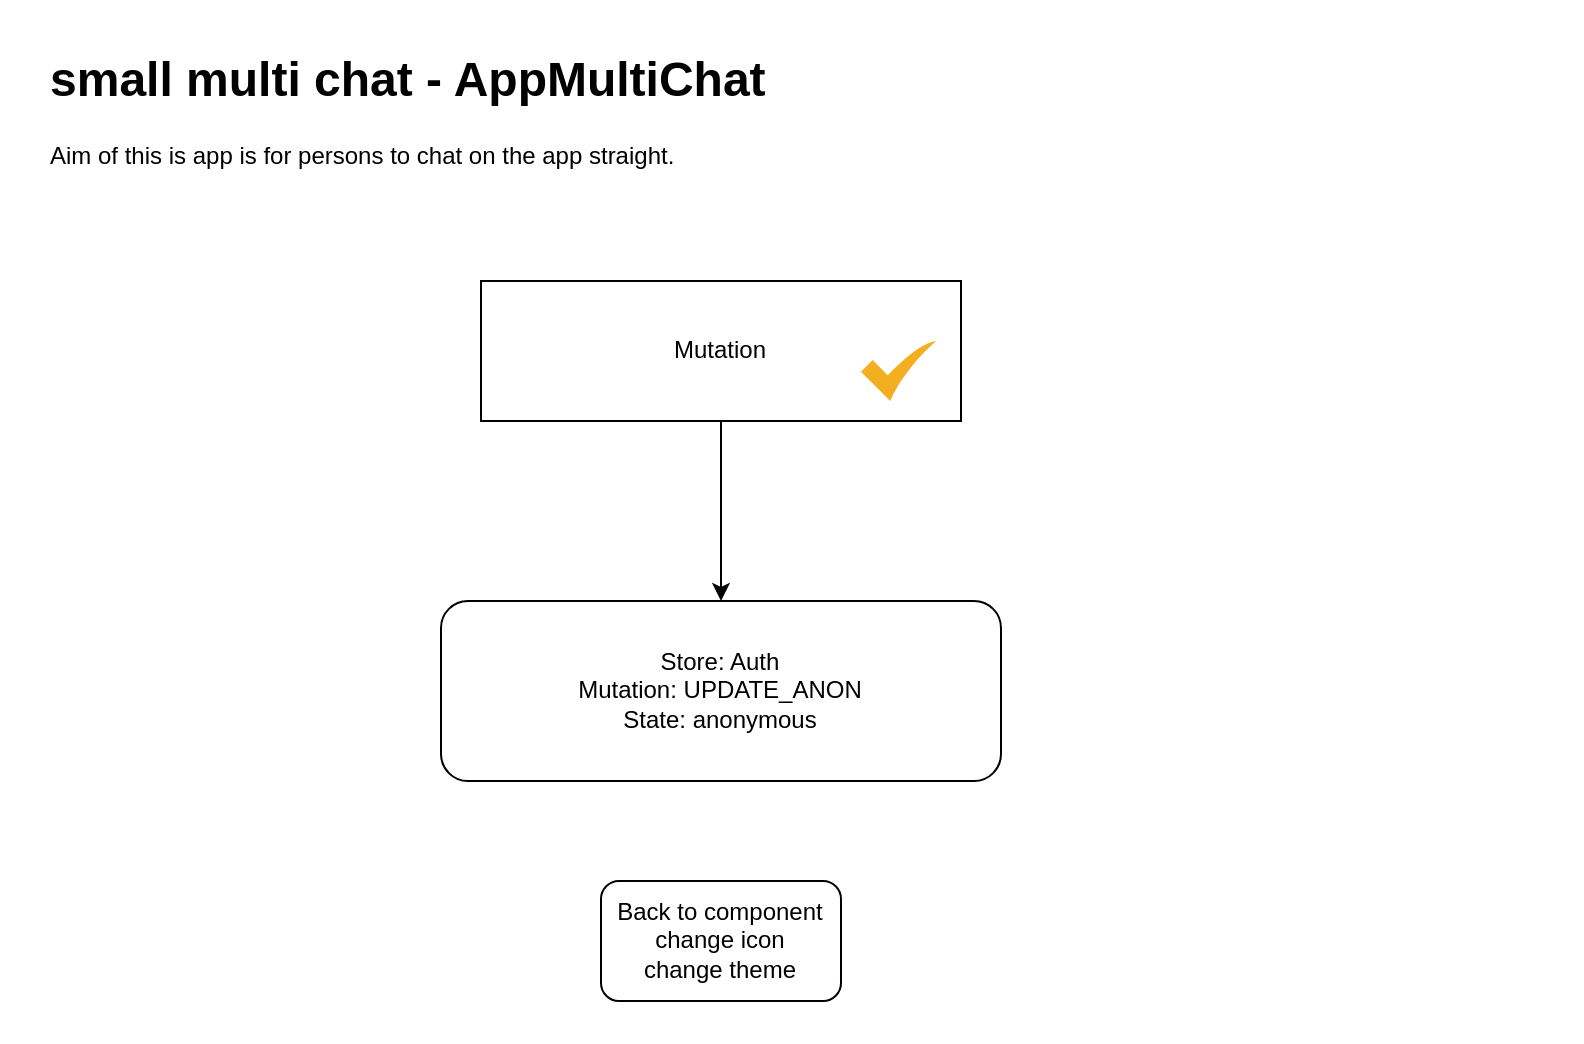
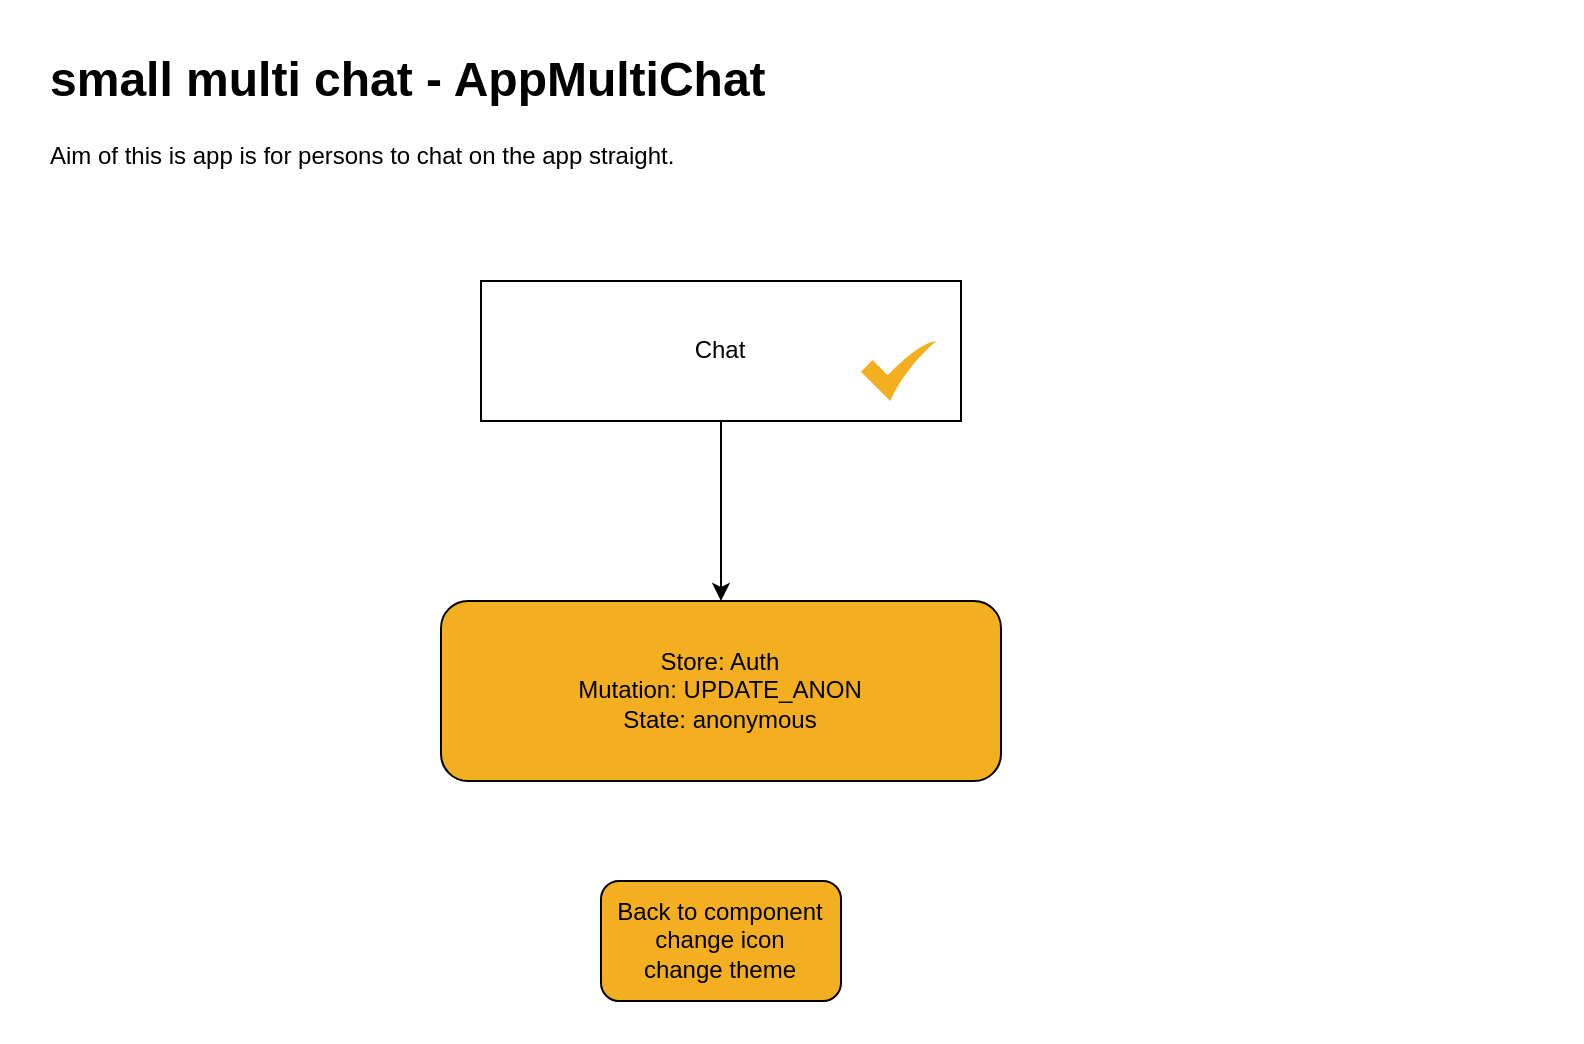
  <mxCell id="0" />
  <mxCell id="1" parent="0" />
  <mxCell id="2" value="&lt;h1&gt;small multi chat - AppMultiChat&lt;/h1&gt;&lt;p&gt;Aim of this is app is for persons to chat on the app straight.&lt;/p&gt;" style="text;html=1;strokeColor=none;fillColor=none;spacing=5;spacingTop=-20;whiteSpace=wrap;overflow=hidden;rounded=0;" vertex="1" parent="1"><mxGeometry x="20" y="20" width="750" height="120" as="geometry" /></mxCell>
  <mxCell id="3" style="edgeStyle=orthogonalEdgeStyle;rounded=0;orthogonalLoop=1;jettySize=auto;html=1;" edge="1" parent="1" source="4"><mxGeometry relative="1" as="geometry"><mxPoint x="360" y="300" as="targetPoint" /></mxGeometry></mxCell>
- <mxCell id="4" value="Mutation" style="html=1;whiteSpace=wrap;container=1;recursiveResize=0;collapsible=0;" vertex="1" parent="1"><mxGeometry x="240" y="140" width="240" height="70" as="geometry" /></mxCell>
+ <mxCell id="4" value="Chat" style="html=1;whiteSpace=wrap;container=1;recursiveResize=0;collapsible=0;" vertex="1" parent="1"><mxGeometry x="240" y="140" width="240" height="70" as="geometry" /></mxCell>
  <mxCell id="5" value="" style="html=1;aspect=fixed;strokeColor=none;shadow=0;align=center;verticalAlign=top;fillColor=#F4AF20;shape=mxgraph.gcp2.check" vertex="1" parent="4"><mxGeometry x="190" y="30" width="37.5" height="30" as="geometry" /></mxCell>
- <mxCell id="6" value="Store: Auth&lt;br&gt;Mutation: UPDATE_ANON&lt;br&gt;State:&amp;nbsp;anonymous" style="rounded=1;whiteSpace=wrap;html=1;" vertex="1" parent="1"><mxGeometry x="220" y="300" width="280" height="90" as="geometry" /></mxCell>
- <mxCell id="7" value="Back to component&lt;br&gt;change icon&lt;br&gt;change theme" style="whiteSpace=wrap;html=1;rounded=1;" vertex="1" parent="1"><mxGeometry x="300" y="440" width="120" height="60" as="geometry" /></mxCell>
+ <mxCell id="6" value="Store: Auth&lt;br&gt;Mutation: UPDATE_ANON&lt;br&gt;State:&amp;nbsp;anonymous" style="rounded=1;whiteSpace=wrap;html=1;fillColor=#f4af20;" vertex="1" parent="1"><mxGeometry x="220" y="300" width="280" height="90" as="geometry" /></mxCell>
+ <mxCell id="7" value="Back to component&lt;br&gt;change icon&lt;br&gt;change theme" style="whiteSpace=wrap;html=1;rounded=1;fillColor=#f4af20;" vertex="1" parent="1"><mxGeometry x="300" y="440" width="120" height="60" as="geometry" /></mxCell>
